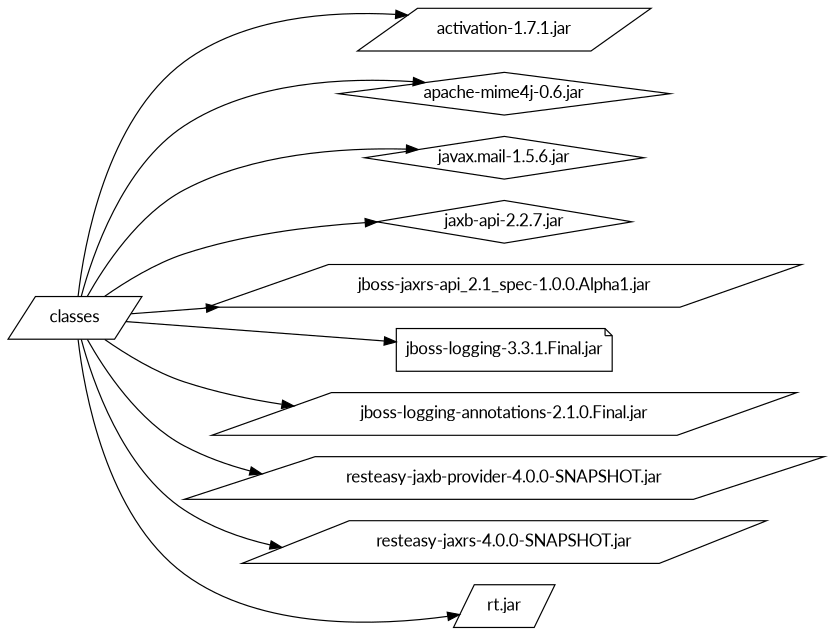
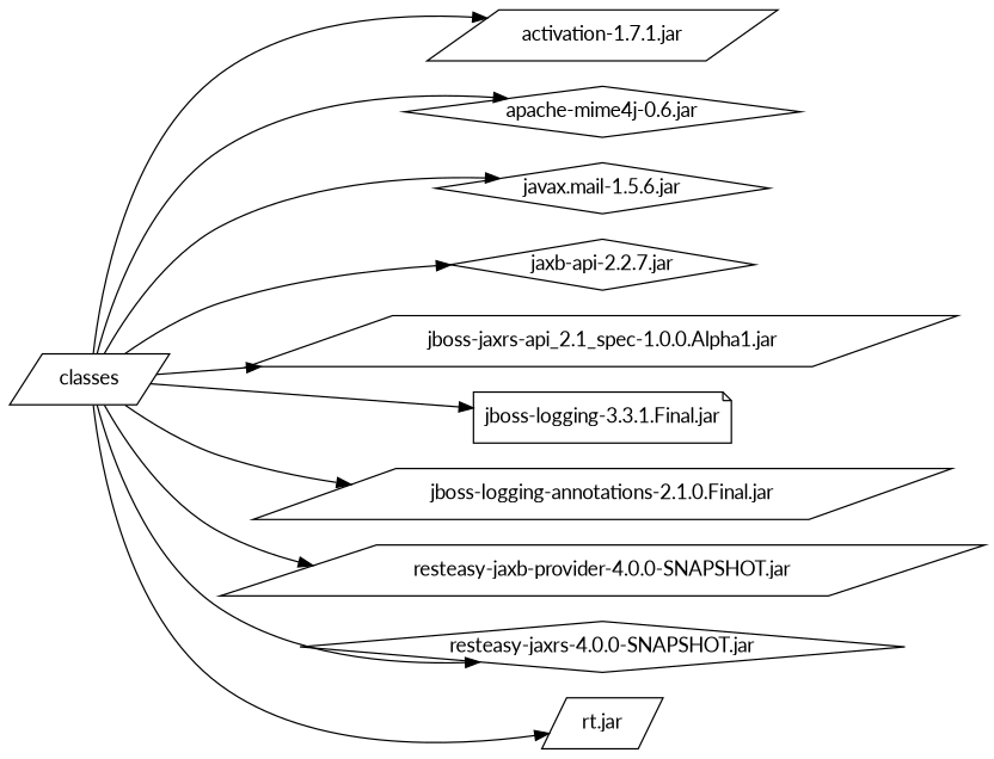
  digraph {
    fontname=Lato
    rankdir=LR
    node [fontname=Lato shape=parallelogram]
    edge [fontname=Lato]
    n1 [label="activation-1.7.1.jar"]
    classes
    "apache-mime4j-0.6.jar" [shape=diamond]
    "javax.mail-1.5.6.jar" [shape=diamond]
    "jaxb-api-2.2.7.jar" [shape=diamond]
    "jboss-jaxrs-api_2.1_spec-1.0.0.Alpha1.jar"
    "jboss-logging-3.3.1.Final.jar" [shape=note]
    "jboss-logging-annotations-2.1.0.Final.jar"
    "resteasy-jaxb-provider-4.0.0-SNAPSHOT.jar"
-   "resteasy-jaxrs-4.0.0-SNAPSHOT.jar"
+   "resteasy-jaxrs-4.0.0-SNAPSHOT.jar" [shape=diamond]
    "rt.jar"
    classes -> n1
    classes -> "apache-mime4j-0.6.jar"
    classes -> "javax.mail-1.5.6.jar"
    classes -> "jaxb-api-2.2.7.jar"
    classes -> "jboss-jaxrs-api_2.1_spec-1.0.0.Alpha1.jar"
    classes -> "jboss-logging-3.3.1.Final.jar"
    classes -> "jboss-logging-annotations-2.1.0.Final.jar"
    classes -> "resteasy-jaxb-provider-4.0.0-SNAPSHOT.jar"
    classes -> "resteasy-jaxrs-4.0.0-SNAPSHOT.jar"
    classes -> "rt.jar"
  }
